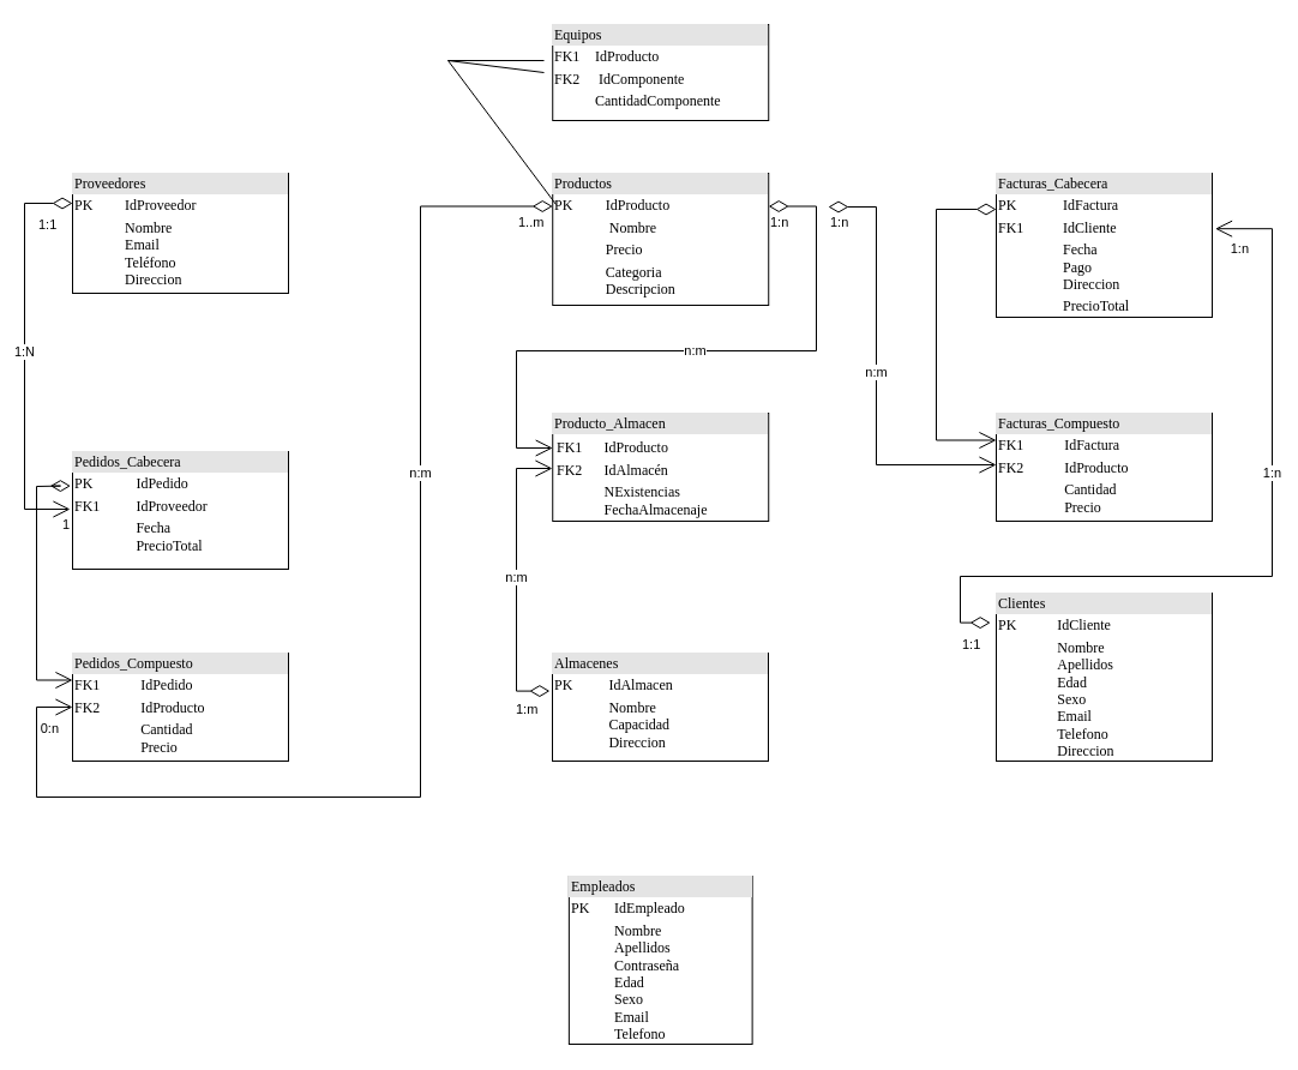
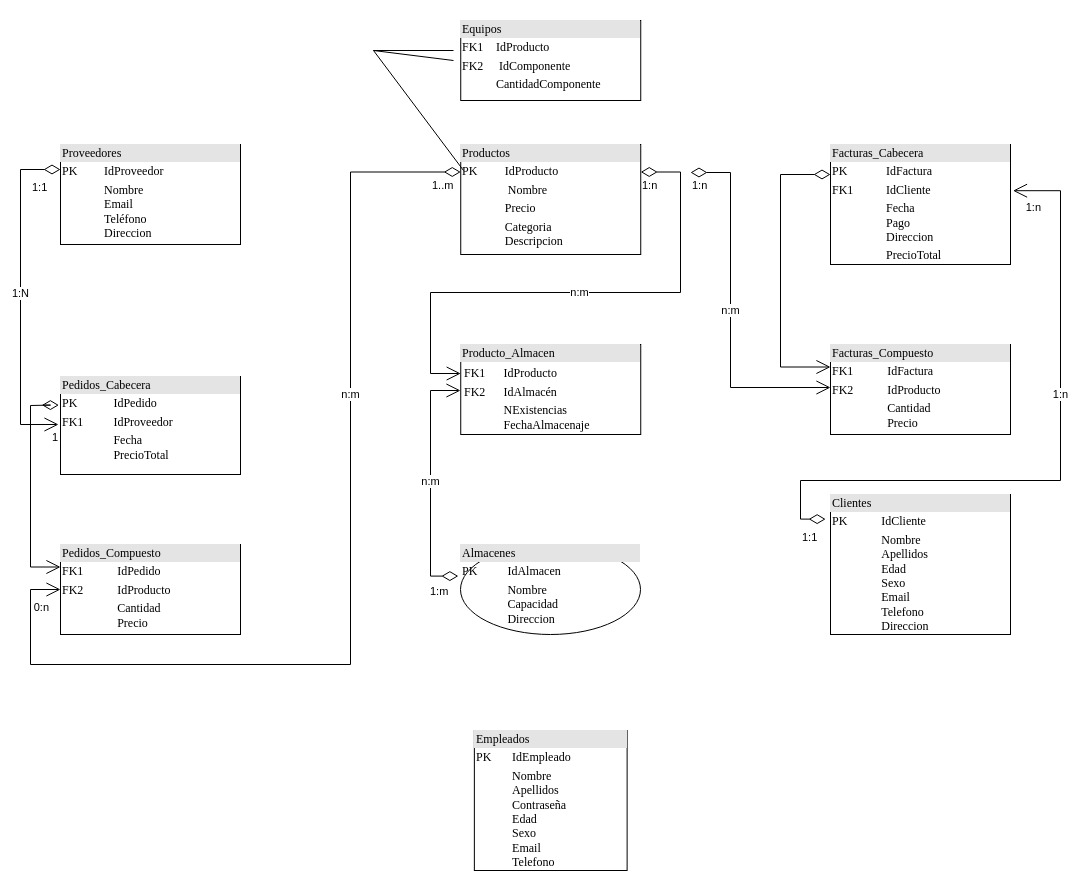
  <mxCell id="0" />
  <mxCell id="1" parent="0" />
  <mxCell id="2" value="&lt;div style=&quot;box-sizing:border-box;width:100%;background:#e4e4e4;padding:2px;&quot;&gt;Proveedores&lt;/div&gt;&lt;table style=&quot;width:100%;font-size:1em;&quot; cellpadding=&quot;2&quot; cellspacing=&quot;0&quot;&gt;&lt;tbody&gt;&lt;tr&gt;&lt;td&gt;PK&lt;/td&gt;&lt;td&gt;IdProveedor&lt;/td&gt;&lt;/tr&gt;&lt;tr&gt;&lt;td&gt;&lt;br&gt;&lt;/td&gt;&lt;td&gt;Nombre&lt;br style=&quot;border-color: var(--border-color);&quot;&gt;Email&lt;br style=&quot;border-color: var(--border-color);&quot;&gt;Teléfono&lt;br style=&quot;border-color: var(--border-color);&quot;&gt;Direccion&lt;br&gt;&lt;/td&gt;&lt;/tr&gt;&lt;tr&gt;&lt;td&gt;&lt;/td&gt;&lt;td&gt;&lt;br&gt;&lt;br&gt;&lt;/td&gt;&lt;/tr&gt;&lt;/tbody&gt;&lt;/table&gt;" style="verticalAlign=top;align=left;overflow=fill;html=1;rounded=0;shadow=0;comic=0;labelBackgroundColor=none;strokeWidth=1;fontFamily=Verdana;fontSize=12" parent="1" vertex="1"><mxGeometry x="60" y="144" width="180" height="100" as="geometry" /></mxCell>
  <mxCell id="3" value="&lt;div style=&quot;box-sizing: border-box ; width: 100% ; background: #e4e4e4 ; padding: 2px&quot;&gt;Facturas_Cabecera&lt;/div&gt;&lt;table style=&quot;width: 100% ; font-size: 1em&quot; cellpadding=&quot;2&quot; cellspacing=&quot;0&quot;&gt;&lt;tbody&gt;&lt;tr&gt;&lt;td&gt;PK&lt;/td&gt;&lt;td&gt;IdFactura&lt;/td&gt;&lt;/tr&gt;&lt;tr&gt;&lt;td&gt;FK1&lt;/td&gt;&lt;td&gt;IdCliente&lt;/td&gt;&lt;/tr&gt;&lt;tr&gt;&lt;td&gt;&lt;/td&gt;&lt;td&gt;Fecha&lt;br&gt;Pago&lt;br&gt;Direccion&lt;/td&gt;&lt;/tr&gt;&lt;tr&gt;&lt;td&gt;&lt;/td&gt;&lt;td&gt;PrecioTotal&lt;/td&gt;&lt;/tr&gt;&lt;/tbody&gt;&lt;/table&gt;" style="verticalAlign=top;align=left;overflow=fill;html=1;rounded=0;shadow=0;comic=0;labelBackgroundColor=none;strokeWidth=1;fontFamily=Verdana;fontSize=12" parent="1" vertex="1"><mxGeometry x="830" y="144" width="180" height="120" as="geometry" /></mxCell>
  <mxCell id="4" value="&lt;div style=&quot;box-sizing: border-box ; width: 100% ; background: #e4e4e4 ; padding: 2px&quot;&gt;Producto_Almacen&lt;/div&gt;&lt;table style=&quot;width: 100% ; font-size: 1em&quot; cellpadding=&quot;2&quot; cellspacing=&quot;0&quot;&gt;&lt;tbody&gt;&lt;tr&gt;&lt;td&gt;&lt;table style=&quot;border-color: var(--border-color); font-size: 1em; width: 180px;&quot; cellpadding=&quot;2&quot; cellspacing=&quot;0&quot;&gt;&lt;tbody style=&quot;border-color: var(--border-color);&quot;&gt;&lt;tr style=&quot;border-color: var(--border-color);&quot;&gt;&lt;td style=&quot;border-color: var(--border-color);&quot;&gt;FK1&lt;/td&gt;&lt;td style=&quot;border-color: var(--border-color);&quot;&gt;IdProducto&lt;/td&gt;&lt;/tr&gt;&lt;tr style=&quot;border-color: var(--border-color);&quot;&gt;&lt;td style=&quot;border-color: var(--border-color);&quot;&gt;FK2&lt;/td&gt;&lt;td style=&quot;border-color: var(--border-color);&quot;&gt;IdAlmacén&lt;/td&gt;&lt;/tr&gt;&lt;tr style=&quot;border-color: var(--border-color);&quot;&gt;&lt;td style=&quot;border-color: var(--border-color);&quot;&gt;&lt;br style=&quot;border-color: var(--border-color);&quot;&gt;&lt;/td&gt;&lt;td style=&quot;border-color: var(--border-color);&quot;&gt;NExistencias&lt;br style=&quot;border-color: var(--border-color);&quot;&gt;FechaAlmacenaje&lt;/td&gt;&lt;/tr&gt;&lt;/tbody&gt;&lt;/table&gt;&lt;/td&gt;&lt;td&gt;&lt;br&gt;&lt;/td&gt;&lt;/tr&gt;&lt;tr&gt;&lt;td&gt;&lt;br&gt;&lt;/td&gt;&lt;td&gt;&lt;br&gt;&lt;/td&gt;&lt;/tr&gt;&lt;/tbody&gt;&lt;/table&gt;" style="verticalAlign=top;align=left;overflow=fill;html=1;rounded=0;shadow=0;comic=0;labelBackgroundColor=none;strokeWidth=1;fontFamily=Verdana;fontSize=12" parent="1" vertex="1"><mxGeometry x="460.24" y="344" width="180" height="90" as="geometry" /></mxCell>
  <mxCell id="5" value="&lt;div style=&quot;box-sizing: border-box ; width: 100% ; background: #e4e4e4 ; padding: 2px&quot;&gt;Productos&lt;/div&gt;&lt;table style=&quot;width: 100% ; font-size: 1em&quot; cellpadding=&quot;2&quot; cellspacing=&quot;0&quot;&gt;&lt;tbody&gt;&lt;tr&gt;&lt;td&gt;PK&lt;/td&gt;&lt;td&gt;IdProducto&lt;/td&gt;&lt;/tr&gt;&lt;tr&gt;&lt;td&gt;&lt;br&gt;&lt;/td&gt;&lt;td&gt;&amp;nbsp;Nombre&lt;/td&gt;&lt;/tr&gt;&lt;tr&gt;&lt;td&gt;&lt;/td&gt;&lt;td&gt;Precio&lt;/td&gt;&lt;/tr&gt;&lt;tr&gt;&lt;td&gt;&lt;br&gt;&lt;/td&gt;&lt;td&gt;Categoria&lt;br&gt;Descripcion&lt;/td&gt;&lt;/tr&gt;&lt;/tbody&gt;&lt;/table&gt;" style="verticalAlign=top;align=left;overflow=fill;html=1;rounded=0;shadow=0;comic=0;labelBackgroundColor=none;strokeWidth=1;fontFamily=Verdana;fontSize=12" parent="1" vertex="1"><mxGeometry x="460.24" y="144" width="180" height="110" as="geometry" /></mxCell>
  <mxCell id="6" value="&lt;div style=&quot;box-sizing:border-box;width:100%;background:#e4e4e4;padding:2px;&quot;&gt;Pedidos_Cabecera&lt;/div&gt;&lt;table style=&quot;width:100%;font-size:1em;&quot; cellpadding=&quot;2&quot; cellspacing=&quot;0&quot;&gt;&lt;tbody&gt;&lt;tr&gt;&lt;td&gt;PK&lt;/td&gt;&lt;td&gt;IdPedido&lt;/td&gt;&lt;/tr&gt;&lt;tr&gt;&lt;td&gt;FK1&lt;/td&gt;&lt;td&gt;IdProveedor&lt;/td&gt;&lt;/tr&gt;&lt;tr&gt;&lt;td&gt;&lt;/td&gt;&lt;td&gt;Fecha&lt;br style=&quot;border-color: var(--border-color);&quot;&gt;PrecioTotal&lt;/td&gt;&lt;/tr&gt;&lt;/tbody&gt;&lt;/table&gt;" style="verticalAlign=top;align=left;overflow=fill;html=1;rounded=0;shadow=0;comic=0;labelBackgroundColor=none;strokeWidth=1;fontFamily=Verdana;fontSize=12" parent="1" vertex="1"><mxGeometry x="60" y="376" width="180" height="98" as="geometry" /></mxCell>
- <mxCell id="7" value="&lt;div style=&quot;box-sizing: border-box ; width: 100% ; background: #e4e4e4 ; padding: 2px&quot;&gt;Almacenes&lt;/div&gt;&lt;table style=&quot;width: 100% ; font-size: 1em&quot; cellpadding=&quot;2&quot; cellspacing=&quot;0&quot;&gt;&lt;tbody&gt;&lt;tr&gt;&lt;td&gt;PK&lt;/td&gt;&lt;td&gt;IdAlmacen&lt;/td&gt;&lt;/tr&gt;&lt;tr&gt;&lt;td&gt;&lt;br&gt;&lt;/td&gt;&lt;td&gt;Nombre&lt;br&gt;Capacidad&lt;br&gt;Direccion&lt;/td&gt;&lt;/tr&gt;&lt;tr&gt;&lt;td&gt;&lt;/td&gt;&lt;td&gt;&lt;br&gt;&lt;/td&gt;&lt;/tr&gt;&lt;/tbody&gt;&lt;/table&gt;" style="verticalAlign=top;align=left;overflow=fill;html=1;rounded=0;shadow=0;comic=0;labelBackgroundColor=none;strokeWidth=1;fontFamily=Verdana;fontSize=12" parent="1" vertex="1"><mxGeometry x="460" y="544" width="180" height="90" as="geometry" /></mxCell>
+ <mxCell id="7" value="&lt;div style=&quot;box-sizing: border-box ; width: 100% ; background: #e4e4e4 ; padding: 2px&quot;&gt;Almacenes&lt;/div&gt;&lt;table style=&quot;width: 100% ; font-size: 1em&quot; cellpadding=&quot;2&quot; cellspacing=&quot;0&quot;&gt;&lt;tbody&gt;&lt;tr&gt;&lt;td&gt;PK&lt;/td&gt;&lt;td&gt;IdAlmacen&lt;/td&gt;&lt;/tr&gt;&lt;tr&gt;&lt;td&gt;&lt;br&gt;&lt;/td&gt;&lt;td&gt;Nombre&lt;br&gt;Capacidad&lt;br&gt;Direccion&lt;/td&gt;&lt;/tr&gt;&lt;tr&gt;&lt;td&gt;&lt;/td&gt;&lt;td&gt;&lt;br&gt;&lt;/td&gt;&lt;/tr&gt;&lt;/tbody&gt;&lt;/table&gt;" style="ellipse;verticalAlign=top;align=left;overflow=fill;html=1;shadow=0;comic=0;labelBackgroundColor=none;strokeWidth=1;fontFamily=Verdana;fontSize=12;" parent="1" vertex="1"><mxGeometry x="460" y="544" width="180" height="90" as="geometry" /></mxCell>
  <mxCell id="8" value="&lt;div style=&quot;box-sizing: border-box ; width: 100% ; background: #e4e4e4 ; padding: 2px&quot;&gt;Clientes&lt;/div&gt;&lt;table style=&quot;width: 100% ; font-size: 1em&quot; cellpadding=&quot;2&quot; cellspacing=&quot;0&quot;&gt;&lt;tbody&gt;&lt;tr&gt;&lt;td&gt;PK&lt;/td&gt;&lt;td&gt;IdCliente&lt;/td&gt;&lt;/tr&gt;&lt;tr&gt;&lt;td&gt;&lt;br&gt;&lt;/td&gt;&lt;td&gt;Nombre&lt;br&gt;Apellidos&lt;br&gt;Edad&lt;br&gt;Sexo&lt;br&gt;Email&lt;br&gt;Telefono&lt;br&gt;Direccion&lt;/td&gt;&lt;/tr&gt;&lt;/tbody&gt;&lt;/table&gt;" style="verticalAlign=top;align=left;overflow=fill;html=1;rounded=0;shadow=0;comic=0;labelBackgroundColor=none;strokeWidth=1;fontFamily=Verdana;fontSize=12" parent="1" vertex="1"><mxGeometry x="830" y="494" width="180" height="140" as="geometry" /></mxCell>
  <mxCell id="9" value="n:m" style="endArrow=open;html=1;endSize=12;startArrow=diamondThin;startSize=14;startFill=0;edgeStyle=orthogonalEdgeStyle;rounded=0;exitX=1;exitY=0.25;exitDx=0;exitDy=0;" parent="1" source="5" target="4" edge="1"><mxGeometry relative="1" as="geometry"><mxPoint x="660" y="214" as="sourcePoint" /><mxPoint x="400" y="384" as="targetPoint" /><Array as="points"><mxPoint x="680" y="172" /><mxPoint x="680" y="292" /><mxPoint x="430" y="292" /><mxPoint x="430" y="373" /></Array></mxGeometry></mxCell>
  <mxCell id="10" value="1:n" style="edgeLabel;resizable=0;html=1;align=left;verticalAlign=top;" parent="9" connectable="0" vertex="1"><mxGeometry x="-1" relative="1" as="geometry" /></mxCell>
  <mxCell id="11" value="&lt;div style=&quot;box-sizing:border-box;width:100%;background:#e4e4e4;padding:2px;&quot;&gt;Pedidos_Compuesto&lt;/div&gt;&lt;table style=&quot;width:100%;font-size:1em;&quot; cellpadding=&quot;2&quot; cellspacing=&quot;0&quot;&gt;&lt;tbody&gt;&lt;tr&gt;&lt;td&gt;FK1&lt;/td&gt;&lt;td&gt;IdPedido&lt;/td&gt;&lt;/tr&gt;&lt;tr&gt;&lt;td&gt;FK2&lt;/td&gt;&lt;td&gt;IdProducto&lt;/td&gt;&lt;/tr&gt;&lt;tr&gt;&lt;td&gt;&lt;/td&gt;&lt;td&gt;Cantidad&lt;br style=&quot;border-color: var(--border-color);&quot;&gt;Precio&lt;br&gt;&lt;br&gt;&lt;/td&gt;&lt;/tr&gt;&lt;/tbody&gt;&lt;/table&gt;" style="verticalAlign=top;align=left;overflow=fill;html=1;rounded=0;shadow=0;comic=0;labelBackgroundColor=none;strokeWidth=1;fontFamily=Verdana;fontSize=12" parent="1" vertex="1"><mxGeometry x="60" y="544" width="180" height="90" as="geometry" /></mxCell>
  <mxCell id="12" value="n:m" style="endArrow=open;html=1;endSize=12;startArrow=diamondThin;startSize=14;startFill=0;edgeStyle=orthogonalEdgeStyle;rounded=0;exitX=0;exitY=0.25;exitDx=0;exitDy=0;entryX=0;entryY=0.5;entryDx=0;entryDy=0;" parent="1" source="5" target="11" edge="1"><mxGeometry x="-0.352" relative="1" as="geometry"><mxPoint x="260" y="414" as="sourcePoint" /><mxPoint x="290" y="694" as="targetPoint" /><Array as="points"><mxPoint x="350" y="172" /><mxPoint x="350" y="664" /><mxPoint x="30" y="664" /><mxPoint x="30" y="589" /></Array><mxPoint as="offset" /></mxGeometry></mxCell>
  <mxCell id="13" value="1..m" style="edgeLabel;resizable=0;html=1;align=left;verticalAlign=top;" parent="12" connectable="0" vertex="1"><mxGeometry x="-1" relative="1" as="geometry"><mxPoint x="-30" as="offset" /></mxGeometry></mxCell>
  <mxCell id="14" value="0:n" style="edgeLabel;resizable=0;html=1;align=right;verticalAlign=top;" parent="12" connectable="0" vertex="1"><mxGeometry x="1" relative="1" as="geometry"><mxPoint x="-11" y="5" as="offset" /></mxGeometry></mxCell>
  <mxCell id="15" value="1:N" style="endArrow=open;html=1;endSize=12;startArrow=diamondThin;startSize=14;startFill=0;edgeStyle=orthogonalEdgeStyle;rounded=0;exitX=0;exitY=0.25;exitDx=0;exitDy=0;" parent="1" source="2" edge="1"><mxGeometry x="-0.015" relative="1" as="geometry"><mxPoint x="60" y="304" as="sourcePoint" /><mxPoint x="58" y="424" as="targetPoint" /><Array as="points"><mxPoint x="20" y="169" /><mxPoint x="20" y="424" /><mxPoint x="58" y="424" /></Array><mxPoint as="offset" /></mxGeometry></mxCell>
  <mxCell id="16" value="1:1" style="edgeLabel;resizable=0;html=1;align=left;verticalAlign=top;" parent="15" connectable="0" vertex="1"><mxGeometry x="-1" relative="1" as="geometry"><mxPoint x="-30" y="5" as="offset" /></mxGeometry></mxCell>
  <mxCell id="17" value="1" style="edgeLabel;resizable=0;html=1;align=right;verticalAlign=top;" parent="15" connectable="0" vertex="1"><mxGeometry x="1" relative="1" as="geometry" /></mxCell>
  <mxCell id="18" value="" style="endArrow=open;html=1;endSize=12;startArrow=diamondThin;startSize=14;startFill=0;edgeStyle=orthogonalEdgeStyle;rounded=0;exitX=-0.009;exitY=0.292;exitDx=0;exitDy=0;entryX=0;entryY=0.25;entryDx=0;entryDy=0;exitPerimeter=0;" parent="1" source="6" target="11" edge="1"><mxGeometry x="0.068" y="20" relative="1" as="geometry"><mxPoint x="80" y="514" as="sourcePoint" /><mxPoint x="240" y="514" as="targetPoint" /><Array as="points"><mxPoint x="50" y="405" /><mxPoint x="30" y="405" /><mxPoint x="30" y="567" /></Array><mxPoint as="offset" /></mxGeometry></mxCell>
  <mxCell id="19" value="n:m" style="endArrow=open;html=1;endSize=12;startArrow=diamondThin;startSize=14;startFill=0;edgeStyle=orthogonalEdgeStyle;rounded=0;exitX=-0.012;exitY=0.351;exitDx=0;exitDy=0;exitPerimeter=0;" parent="1" source="7" edge="1"><mxGeometry relative="1" as="geometry"><mxPoint x="420" y="589" as="sourcePoint" /><mxPoint x="460" y="390" as="targetPoint" /><Array as="points"><mxPoint x="430" y="576" /><mxPoint x="430" y="390" /><mxPoint x="460" y="390" /></Array></mxGeometry></mxCell>
  <mxCell id="20" value="1:m" style="edgeLabel;resizable=0;html=1;align=left;verticalAlign=top;" parent="19" connectable="0" vertex="1"><mxGeometry x="-1" relative="1" as="geometry"><mxPoint x="-30" y="2" as="offset" /></mxGeometry></mxCell>
  <mxCell id="21" value="&lt;div style=&quot;box-sizing: border-box ; width: 100% ; background: #e4e4e4 ; padding: 2px&quot;&gt;Facturas_Compuesto&lt;/div&gt;&lt;table style=&quot;width: 100% ; font-size: 1em&quot; cellpadding=&quot;2&quot; cellspacing=&quot;0&quot;&gt;&lt;tbody&gt;&lt;tr&gt;&lt;td&gt;FK1&lt;/td&gt;&lt;td&gt;IdFactura&lt;/td&gt;&lt;/tr&gt;&lt;tr&gt;&lt;td&gt;FK2&lt;/td&gt;&lt;td&gt;IdProducto&lt;/td&gt;&lt;/tr&gt;&lt;tr&gt;&lt;td&gt;&lt;/td&gt;&lt;td&gt;Cantidad&lt;br&gt;Precio&lt;br&gt;&lt;br&gt;&lt;/td&gt;&lt;/tr&gt;&lt;tr&gt;&lt;td&gt;&lt;/td&gt;&lt;td&gt;&lt;br&gt;&lt;/td&gt;&lt;/tr&gt;&lt;/tbody&gt;&lt;/table&gt;" style="verticalAlign=top;align=left;overflow=fill;html=1;rounded=0;shadow=0;comic=0;labelBackgroundColor=none;strokeWidth=1;fontFamily=Verdana;fontSize=12" parent="1" vertex="1"><mxGeometry x="830" y="344" width="180" height="90" as="geometry" /></mxCell>
  <mxCell id="22" value="n:m" style="endArrow=open;html=1;endSize=12;startArrow=diamondThin;startSize=14;startFill=0;edgeStyle=orthogonalEdgeStyle;rounded=0;entryX=0;entryY=0.5;entryDx=0;entryDy=0;" parent="1" edge="1"><mxGeometry relative="1" as="geometry"><mxPoint x="690" y="172" as="sourcePoint" /><mxPoint x="830" y="387" as="targetPoint" /><Array as="points"><mxPoint x="730" y="172" /><mxPoint x="730" y="387" /></Array></mxGeometry></mxCell>
  <mxCell id="23" value="1:n" style="edgeLabel;resizable=0;html=1;align=left;verticalAlign=top;" parent="22" connectable="0" vertex="1"><mxGeometry x="-1" relative="1" as="geometry" /></mxCell>
  <mxCell id="24" value="" style="endArrow=open;html=1;endSize=12;startArrow=diamondThin;startSize=14;startFill=0;edgeStyle=orthogonalEdgeStyle;rounded=0;entryX=0;entryY=0.25;entryDx=0;entryDy=0;" parent="1" target="21" edge="1"><mxGeometry relative="1" as="geometry"><mxPoint x="830" y="174" as="sourcePoint" /><mxPoint x="940" y="294" as="targetPoint" /><Array as="points"><mxPoint x="780" y="174" /><mxPoint x="780" y="367" /></Array></mxGeometry></mxCell>
  <mxCell id="25" value="1:n" style="endArrow=open;html=1;endSize=12;startArrow=diamondThin;startSize=14;startFill=0;edgeStyle=orthogonalEdgeStyle;rounded=0;exitX=-0.027;exitY=0.176;exitDx=0;exitDy=0;exitPerimeter=0;entryX=1.014;entryY=0.42;entryDx=0;entryDy=0;entryPerimeter=0;" parent="1" edge="1"><mxGeometry x="0.24" relative="1" as="geometry"><mxPoint x="825.14" y="518.64" as="sourcePoint" /><mxPoint x="1012.52" y="190.2" as="targetPoint" /><Array as="points"><mxPoint x="800" y="519" /><mxPoint x="800" y="480" /><mxPoint x="1060" y="480" /><mxPoint x="1060" y="190" /></Array><mxPoint as="offset" /></mxGeometry></mxCell>
  <mxCell id="26" value="1:1" style="edgeLabel;resizable=0;html=1;align=left;verticalAlign=top;" parent="25" connectable="0" vertex="1"><mxGeometry x="-1" relative="1" as="geometry"><mxPoint x="-25" y="5" as="offset" /></mxGeometry></mxCell>
  <mxCell id="27" value="1:n" style="edgeLabel;resizable=0;html=1;align=right;verticalAlign=top;" parent="25" connectable="0" vertex="1"><mxGeometry x="1" relative="1" as="geometry"><mxPoint x="28" y="4" as="offset" /></mxGeometry></mxCell>
  <mxCell id="28" value="&lt;div style=&quot;box-sizing: border-box ; width: 100% ; background: #e4e4e4 ; padding: 2px&quot;&gt;Equipos&lt;/div&gt;&lt;table style=&quot;width: 100% ; font-size: 1em&quot; cellpadding=&quot;2&quot; cellspacing=&quot;0&quot;&gt;&lt;tbody&gt;&lt;tr&gt;&lt;td&gt;FK1&lt;/td&gt;&lt;td&gt;IdProducto&lt;/td&gt;&lt;/tr&gt;&lt;tr&gt;&lt;td&gt;FK2&lt;/td&gt;&lt;td&gt;&amp;nbsp;IdComponente&lt;/td&gt;&lt;/tr&gt;&lt;tr&gt;&lt;td&gt;&lt;/td&gt;&lt;td&gt;CantidadComponente&lt;/td&gt;&lt;/tr&gt;&lt;/tbody&gt;&lt;/table&gt;" style="verticalAlign=top;align=left;overflow=fill;html=1;rounded=0;shadow=0;comic=0;labelBackgroundColor=none;strokeWidth=1;fontFamily=Verdana;fontSize=12" parent="1" vertex="1"><mxGeometry x="460.24" y="20" width="180" height="80" as="geometry" /></mxCell>
  <mxCell id="29" value="" style="endArrow=none;html=1;rounded=0;" parent="1" edge="1"><mxGeometry width="50" height="50" relative="1" as="geometry"><mxPoint x="463" y="170" as="sourcePoint" /><mxPoint x="373" y="50" as="targetPoint" /></mxGeometry></mxCell>
  <mxCell id="30" value="" style="endArrow=none;html=1;rounded=0;" parent="1" edge="1"><mxGeometry width="50" height="50" relative="1" as="geometry"><mxPoint x="373" y="50" as="sourcePoint" /><mxPoint x="453" y="50" as="targetPoint" /></mxGeometry></mxCell>
  <mxCell id="31" value="" style="endArrow=none;html=1;rounded=0;" parent="1" edge="1"><mxGeometry width="50" height="50" relative="1" as="geometry"><mxPoint x="373" y="50" as="sourcePoint" /><mxPoint x="453" y="60" as="targetPoint" /></mxGeometry></mxCell>
  <mxCell id="32" value="&lt;div style=&quot;box-sizing: border-box ; width: 100% ; background: #e4e4e4 ; padding: 2px&quot;&gt;Empleados&lt;/div&gt;&lt;table style=&quot;width: 100% ; font-size: 1em&quot; cellpadding=&quot;2&quot; cellspacing=&quot;0&quot;&gt;&lt;tbody&gt;&lt;tr&gt;&lt;td&gt;PK&lt;/td&gt;&lt;td&gt;IdEmpleado&lt;/td&gt;&lt;/tr&gt;&lt;tr&gt;&lt;td&gt;&lt;br&gt;&lt;/td&gt;&lt;td&gt;Nombre&lt;br&gt;Apellidos&lt;br&gt;Contraseña&lt;br&gt;Edad&lt;br&gt;Sexo&lt;br&gt;Email&lt;br&gt;Telefono&lt;br&gt;&lt;br&gt;&lt;/td&gt;&lt;/tr&gt;&lt;/tbody&gt;&lt;/table&gt;" style="verticalAlign=top;align=left;overflow=fill;html=1;rounded=0;shadow=0;comic=0;labelBackgroundColor=none;strokeWidth=1;fontFamily=Verdana;fontSize=12" vertex="1" parent="1"><mxGeometry x="473.86" y="730" width="152.76" height="140" as="geometry" /></mxCell>
